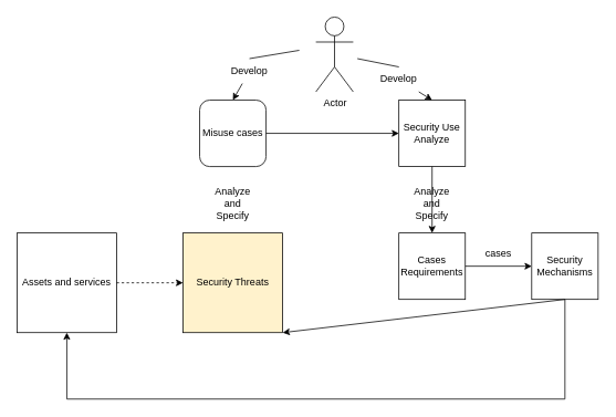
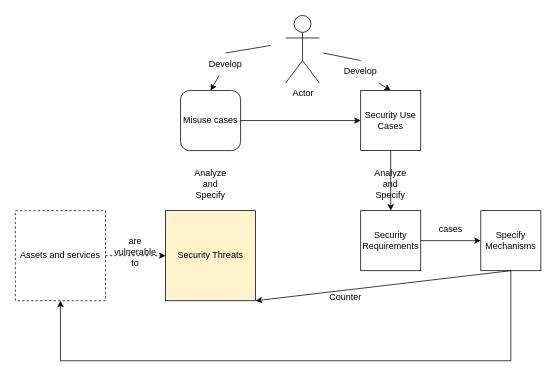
  <mxCell id="0" />
  <mxCell id="1" parent="0" />
  <mxCell id="2" value="Actor" style="shape=umlActor;verticalLabelPosition=bottom;verticalAlign=top;html=1;outlineConnect=0;" vertex="1" parent="1"><mxGeometry x="380" y="20" width="45" height="90" as="geometry" /></mxCell>
  <mxCell id="3" value="Misuse cases" style="whiteSpace=wrap;html=1;aspect=fixed;rounded=1;" vertex="1" parent="1"><mxGeometry x="240" y="120" width="80" height="80" as="geometry" /></mxCell>
- <mxCell id="4" value="Security Use Analyze" style="whiteSpace=wrap;html=1;aspect=fixed;" vertex="1" parent="1"><mxGeometry x="480" y="120" width="80" height="80" as="geometry" /></mxCell>
- <mxCell id="5" value="Assets and services" style="whiteSpace=wrap;html=1;aspect=fixed;" vertex="1" parent="1"><mxGeometry x="20" y="280" width="120" height="120" as="geometry" /></mxCell>
+ <mxCell id="4" value="Security Use Cases" style="whiteSpace=wrap;html=1;aspect=fixed;" vertex="1" parent="1"><mxGeometry x="480" y="120" width="80" height="80" as="geometry" /></mxCell>
+ <mxCell id="5" value="Assets and services" style="whiteSpace=wrap;html=1;aspect=fixed;dashed=1;" vertex="1" parent="1"><mxGeometry x="20" y="280" width="120" height="120" as="geometry" /></mxCell>
  <mxCell id="6" value="Security Threats" style="whiteSpace=wrap;html=1;aspect=fixed;fillColor=#fff2cc;" vertex="1" parent="1"><mxGeometry x="220" y="280" width="120" height="120" as="geometry" /></mxCell>
- <mxCell id="7" value="Cases Requirements" style="whiteSpace=wrap;html=1;aspect=fixed;" vertex="1" parent="1"><mxGeometry x="480" y="280" width="80" height="80" as="geometry" /></mxCell>
- <mxCell id="8" value="Security Mechanisms" style="whiteSpace=wrap;html=1;aspect=fixed;" vertex="1" parent="1"><mxGeometry x="640" y="280" width="80" height="80" as="geometry" /></mxCell>
+ <mxCell id="7" value="Security Requirements" style="whiteSpace=wrap;html=1;aspect=fixed;" vertex="1" parent="1"><mxGeometry x="480" y="280" width="80" height="80" as="geometry" /></mxCell>
+ <mxCell id="8" value="Specify Mechanisms" style="whiteSpace=wrap;html=1;aspect=fixed;" vertex="1" parent="1"><mxGeometry x="640" y="280" width="80" height="80" as="geometry" /></mxCell>
  <mxCell id="9" value="" style="endArrow=classic;html=1;rounded=0;entryX=0.5;entryY=0;entryDx=0;entryDy=0;startArrow=none;" edge="1" parent="1" source="24" target="3"><mxGeometry width="50" height="50" relative="1" as="geometry"><mxPoint x="360" y="60" as="sourcePoint" /><mxPoint x="450" y="270" as="targetPoint" /></mxGeometry></mxCell>
  <mxCell id="10" value="" style="endArrow=classic;html=1;rounded=0;entryX=0.5;entryY=0;entryDx=0;entryDy=0;startArrow=none;" edge="1" parent="1" source="26" target="4"><mxGeometry width="50" height="50" relative="1" as="geometry"><mxPoint x="430" y="70" as="sourcePoint" /><mxPoint x="290" y="130" as="targetPoint" /></mxGeometry></mxCell>
  <mxCell id="11" value="" style="endArrow=classic;html=1;rounded=0;exitX=1;exitY=0.5;exitDx=0;exitDy=0;entryX=0;entryY=0.5;entryDx=0;entryDy=0;" edge="1" parent="1" source="3" target="4"><mxGeometry width="50" height="50" relative="1" as="geometry"><mxPoint x="400" y="320" as="sourcePoint" /><mxPoint x="450" y="270" as="targetPoint" /></mxGeometry></mxCell>
  <mxCell id="12" value="Analyze and Specify" style="text;html=1;strokeColor=none;fillColor=none;align=center;verticalAlign=middle;whiteSpace=wrap;rounded=0;" vertex="1" parent="1"><mxGeometry x="250" y="230" width="60" height="30" as="geometry" /></mxCell>
  <mxCell id="13" value="" style="endArrow=classic;html=1;rounded=0;exitX=0.5;exitY=1;exitDx=0;exitDy=0;entryX=0.5;entryY=0;entryDx=0;entryDy=0;" edge="1" parent="1"><mxGeometry width="50" height="50" relative="1" as="geometry"><mxPoint x="520" y="200" as="sourcePoint" /><mxPoint x="520" y="280" as="targetPoint" /></mxGeometry></mxCell>
  <mxCell id="14" value="Analyze and Specify" style="text;html=1;strokeColor=none;fillColor=none;align=center;verticalAlign=middle;whiteSpace=wrap;rounded=0;" vertex="1" parent="1"><mxGeometry x="490" y="230" width="60" height="30" as="geometry" /></mxCell>
  <mxCell id="15" value="" style="endArrow=classic;html=1;rounded=0;exitX=1;exitY=0.5;exitDx=0;exitDy=0;entryX=0;entryY=0.5;entryDx=0;entryDy=0;dashed=1;" edge="1" parent="1" source="5" target="6"><mxGeometry width="50" height="50" relative="1" as="geometry"><mxPoint x="400" y="320" as="sourcePoint" /><mxPoint x="450" y="270" as="targetPoint" /></mxGeometry></mxCell>
+ <mxCell id="16" value="are vulnerable to" style="text;html=1;strokeColor=none;fillColor=none;align=center;verticalAlign=middle;whiteSpace=wrap;rounded=0;" vertex="1" parent="1"><mxGeometry x="150" y="320" width="60" height="30" as="geometry" /></mxCell>
  <mxCell id="17" value="" style="endArrow=classic;html=1;rounded=0;exitX=1;exitY=0.5;exitDx=0;exitDy=0;" edge="1" parent="1"><mxGeometry width="50" height="50" relative="1" as="geometry"><mxPoint x="560" y="320" as="sourcePoint" /><mxPoint x="640" y="320" as="targetPoint" /></mxGeometry></mxCell>
  <mxCell id="18" value="cases" style="text;html=1;strokeColor=none;fillColor=none;align=center;verticalAlign=middle;whiteSpace=wrap;rounded=0;" vertex="1" parent="1"><mxGeometry x="570" y="290" width="60" height="30" as="geometry" /></mxCell>
  <mxCell id="19" value="" style="endArrow=classic;html=1;rounded=0;exitX=0.5;exitY=1;exitDx=0;exitDy=0;entryX=1;entryY=1;entryDx=0;entryDy=0;" edge="1" parent="1" source="8" target="6"><mxGeometry width="50" height="50" relative="1" as="geometry"><mxPoint x="400" y="320" as="sourcePoint" /><mxPoint x="450" y="270" as="targetPoint" /></mxGeometry></mxCell>
  <mxCell id="20" value="" style="endArrow=none;html=1;rounded=0;" edge="1" parent="1"><mxGeometry width="50" height="50" relative="1" as="geometry"><mxPoint x="680" y="360" as="sourcePoint" /><mxPoint x="680" y="480" as="targetPoint" /></mxGeometry></mxCell>
  <mxCell id="21" value="" style="endArrow=none;html=1;rounded=0;" edge="1" parent="1"><mxGeometry width="50" height="50" relative="1" as="geometry"><mxPoint x="680" y="480" as="sourcePoint" /><mxPoint x="80" y="480" as="targetPoint" /></mxGeometry></mxCell>
  <mxCell id="22" value="" style="endArrow=classic;html=1;rounded=0;entryX=0.5;entryY=1;entryDx=0;entryDy=0;" edge="1" parent="1" target="5"><mxGeometry width="50" height="50" relative="1" as="geometry"><mxPoint x="80" y="480" as="sourcePoint" /><mxPoint x="450" y="270" as="targetPoint" /></mxGeometry></mxCell>
+ <mxCell id="23" value="Counter" style="text;html=1;strokeColor=none;fillColor=none;align=center;verticalAlign=middle;whiteSpace=wrap;rounded=0;" vertex="1" parent="1"><mxGeometry x="430" y="380" width="60" height="30" as="geometry" /></mxCell>
  <mxCell id="24" value="Develop" style="text;html=1;strokeColor=none;fillColor=none;align=center;verticalAlign=middle;whiteSpace=wrap;rounded=0;" vertex="1" parent="1"><mxGeometry x="270" y="70" width="60" height="30" as="geometry" /></mxCell>
  <mxCell id="25" value="" style="endArrow=none;html=1;rounded=0;entryX=0.5;entryY=0;entryDx=0;entryDy=0;" edge="1" parent="1" target="24"><mxGeometry width="50" height="50" relative="1" as="geometry"><mxPoint x="360" y="60" as="sourcePoint" /><mxPoint x="280" y="120" as="targetPoint" /></mxGeometry></mxCell>
  <mxCell id="26" value="Develop" style="text;html=1;strokeColor=none;fillColor=none;align=center;verticalAlign=middle;whiteSpace=wrap;rounded=0;" vertex="1" parent="1"><mxGeometry x="450" y="80" width="60" height="30" as="geometry" /></mxCell>
  <mxCell id="27" value="" style="endArrow=none;html=1;rounded=0;entryX=0.5;entryY=0;entryDx=0;entryDy=0;" edge="1" parent="1" target="26"><mxGeometry width="50" height="50" relative="1" as="geometry"><mxPoint x="430" y="70" as="sourcePoint" /><mxPoint x="520" y="120" as="targetPoint" /></mxGeometry></mxCell>
